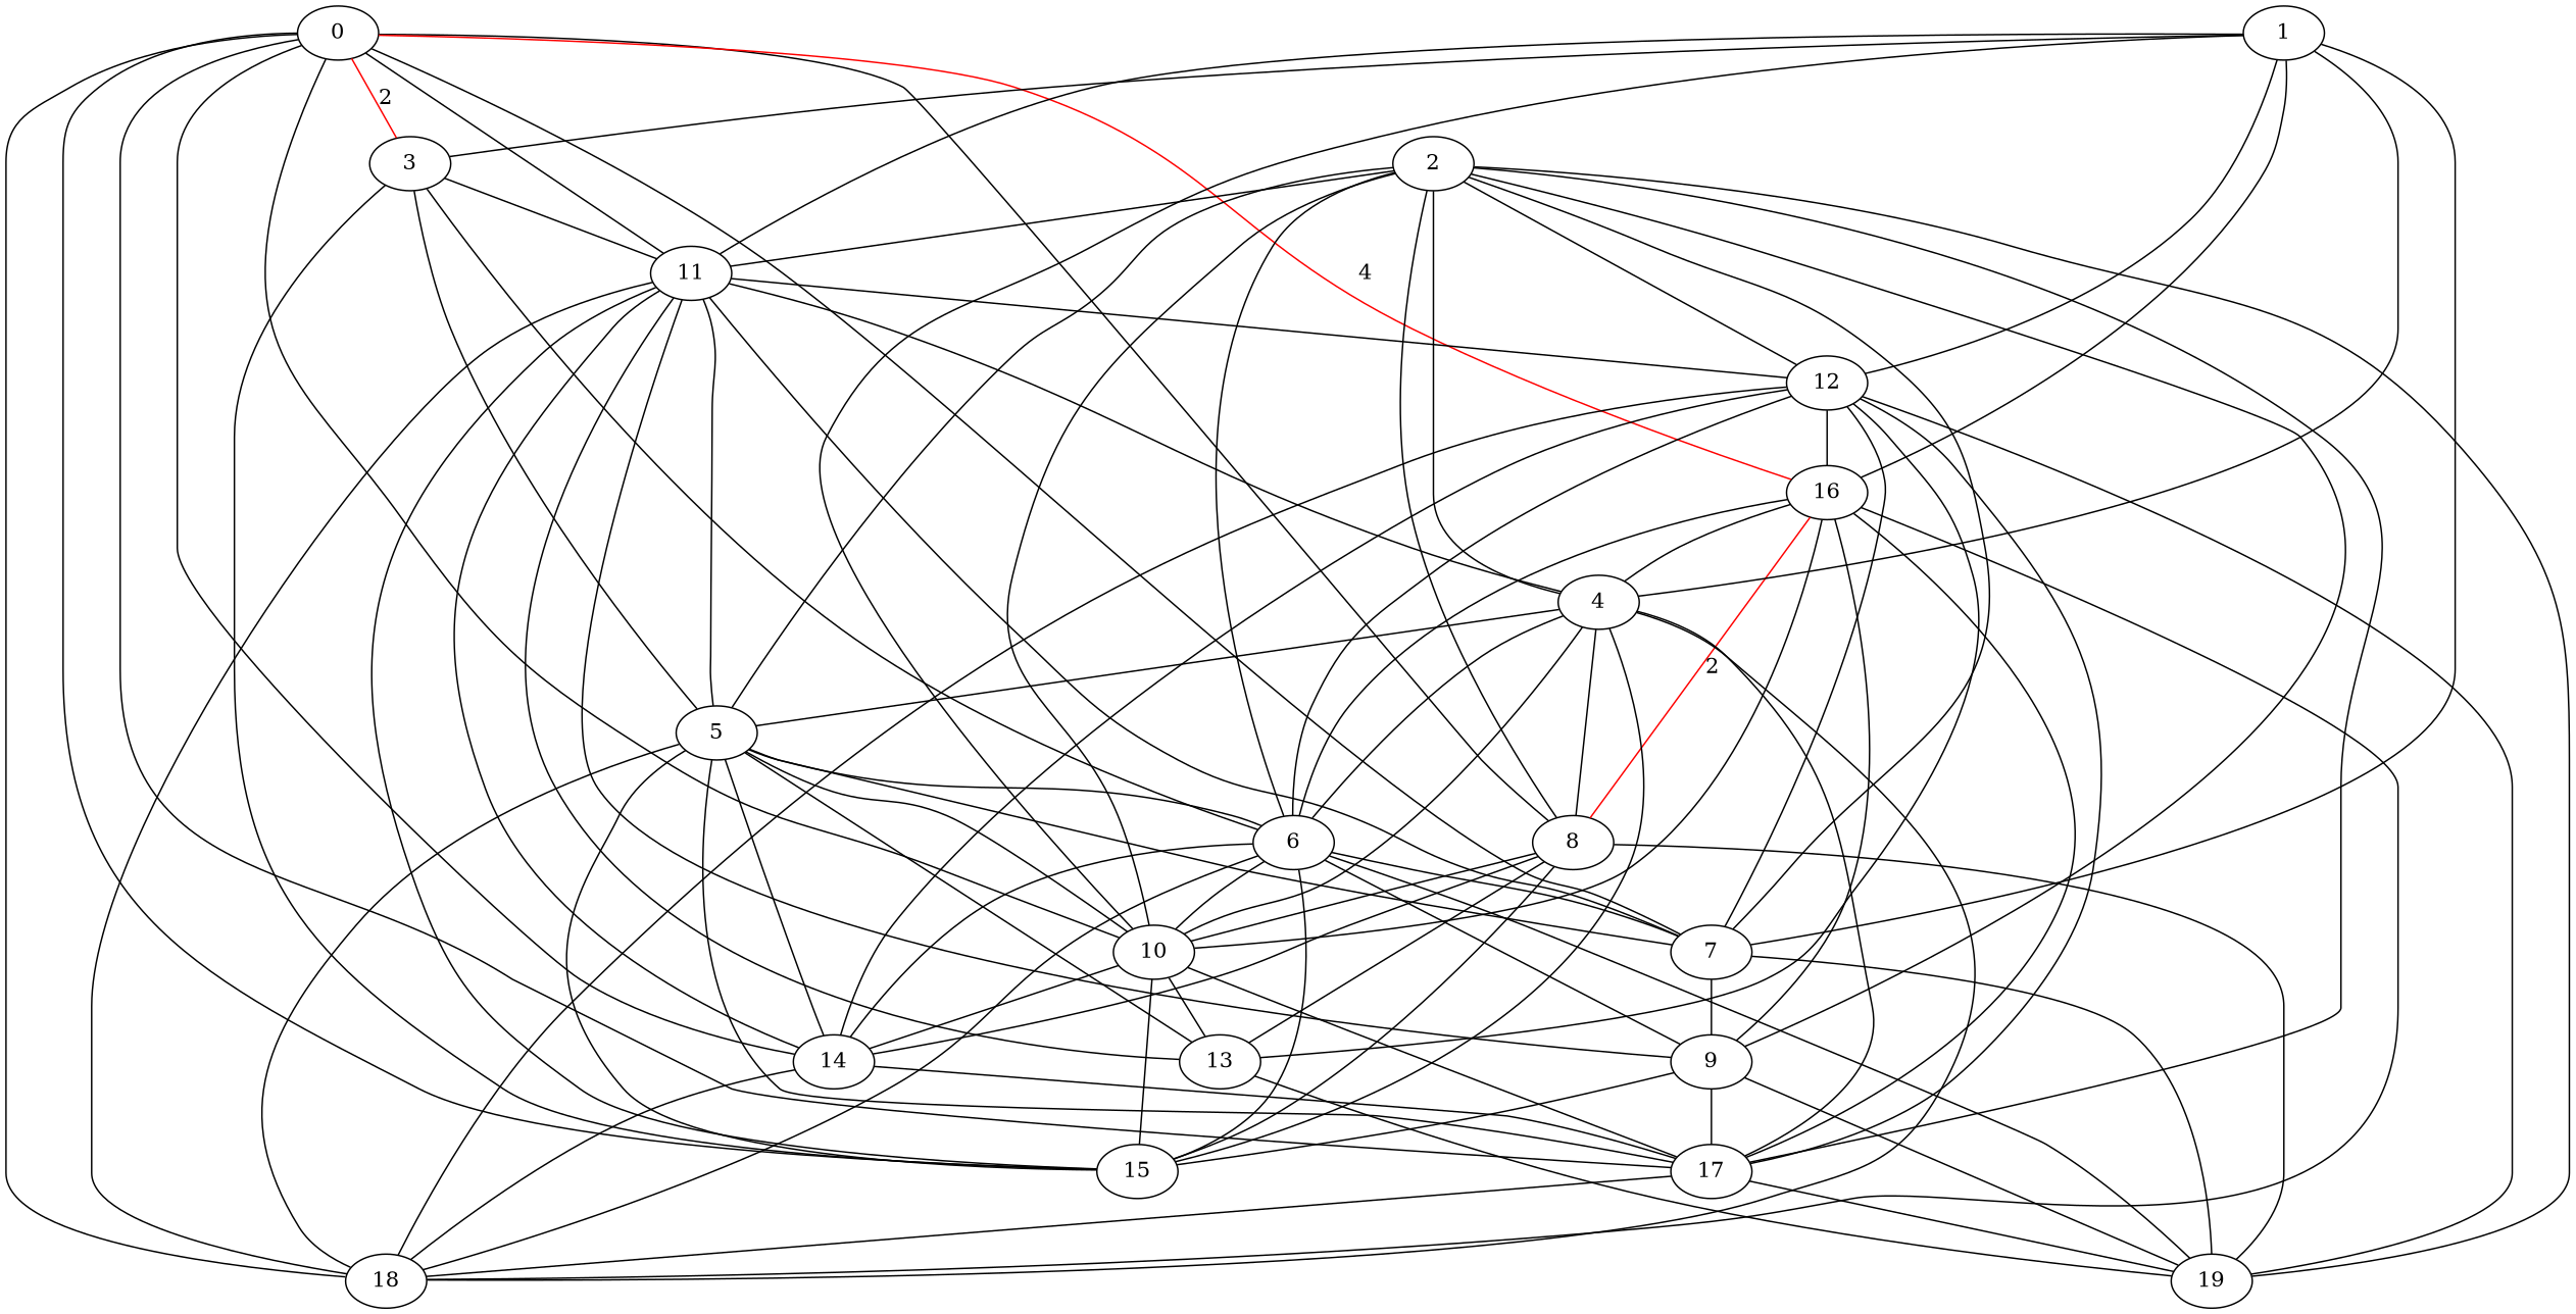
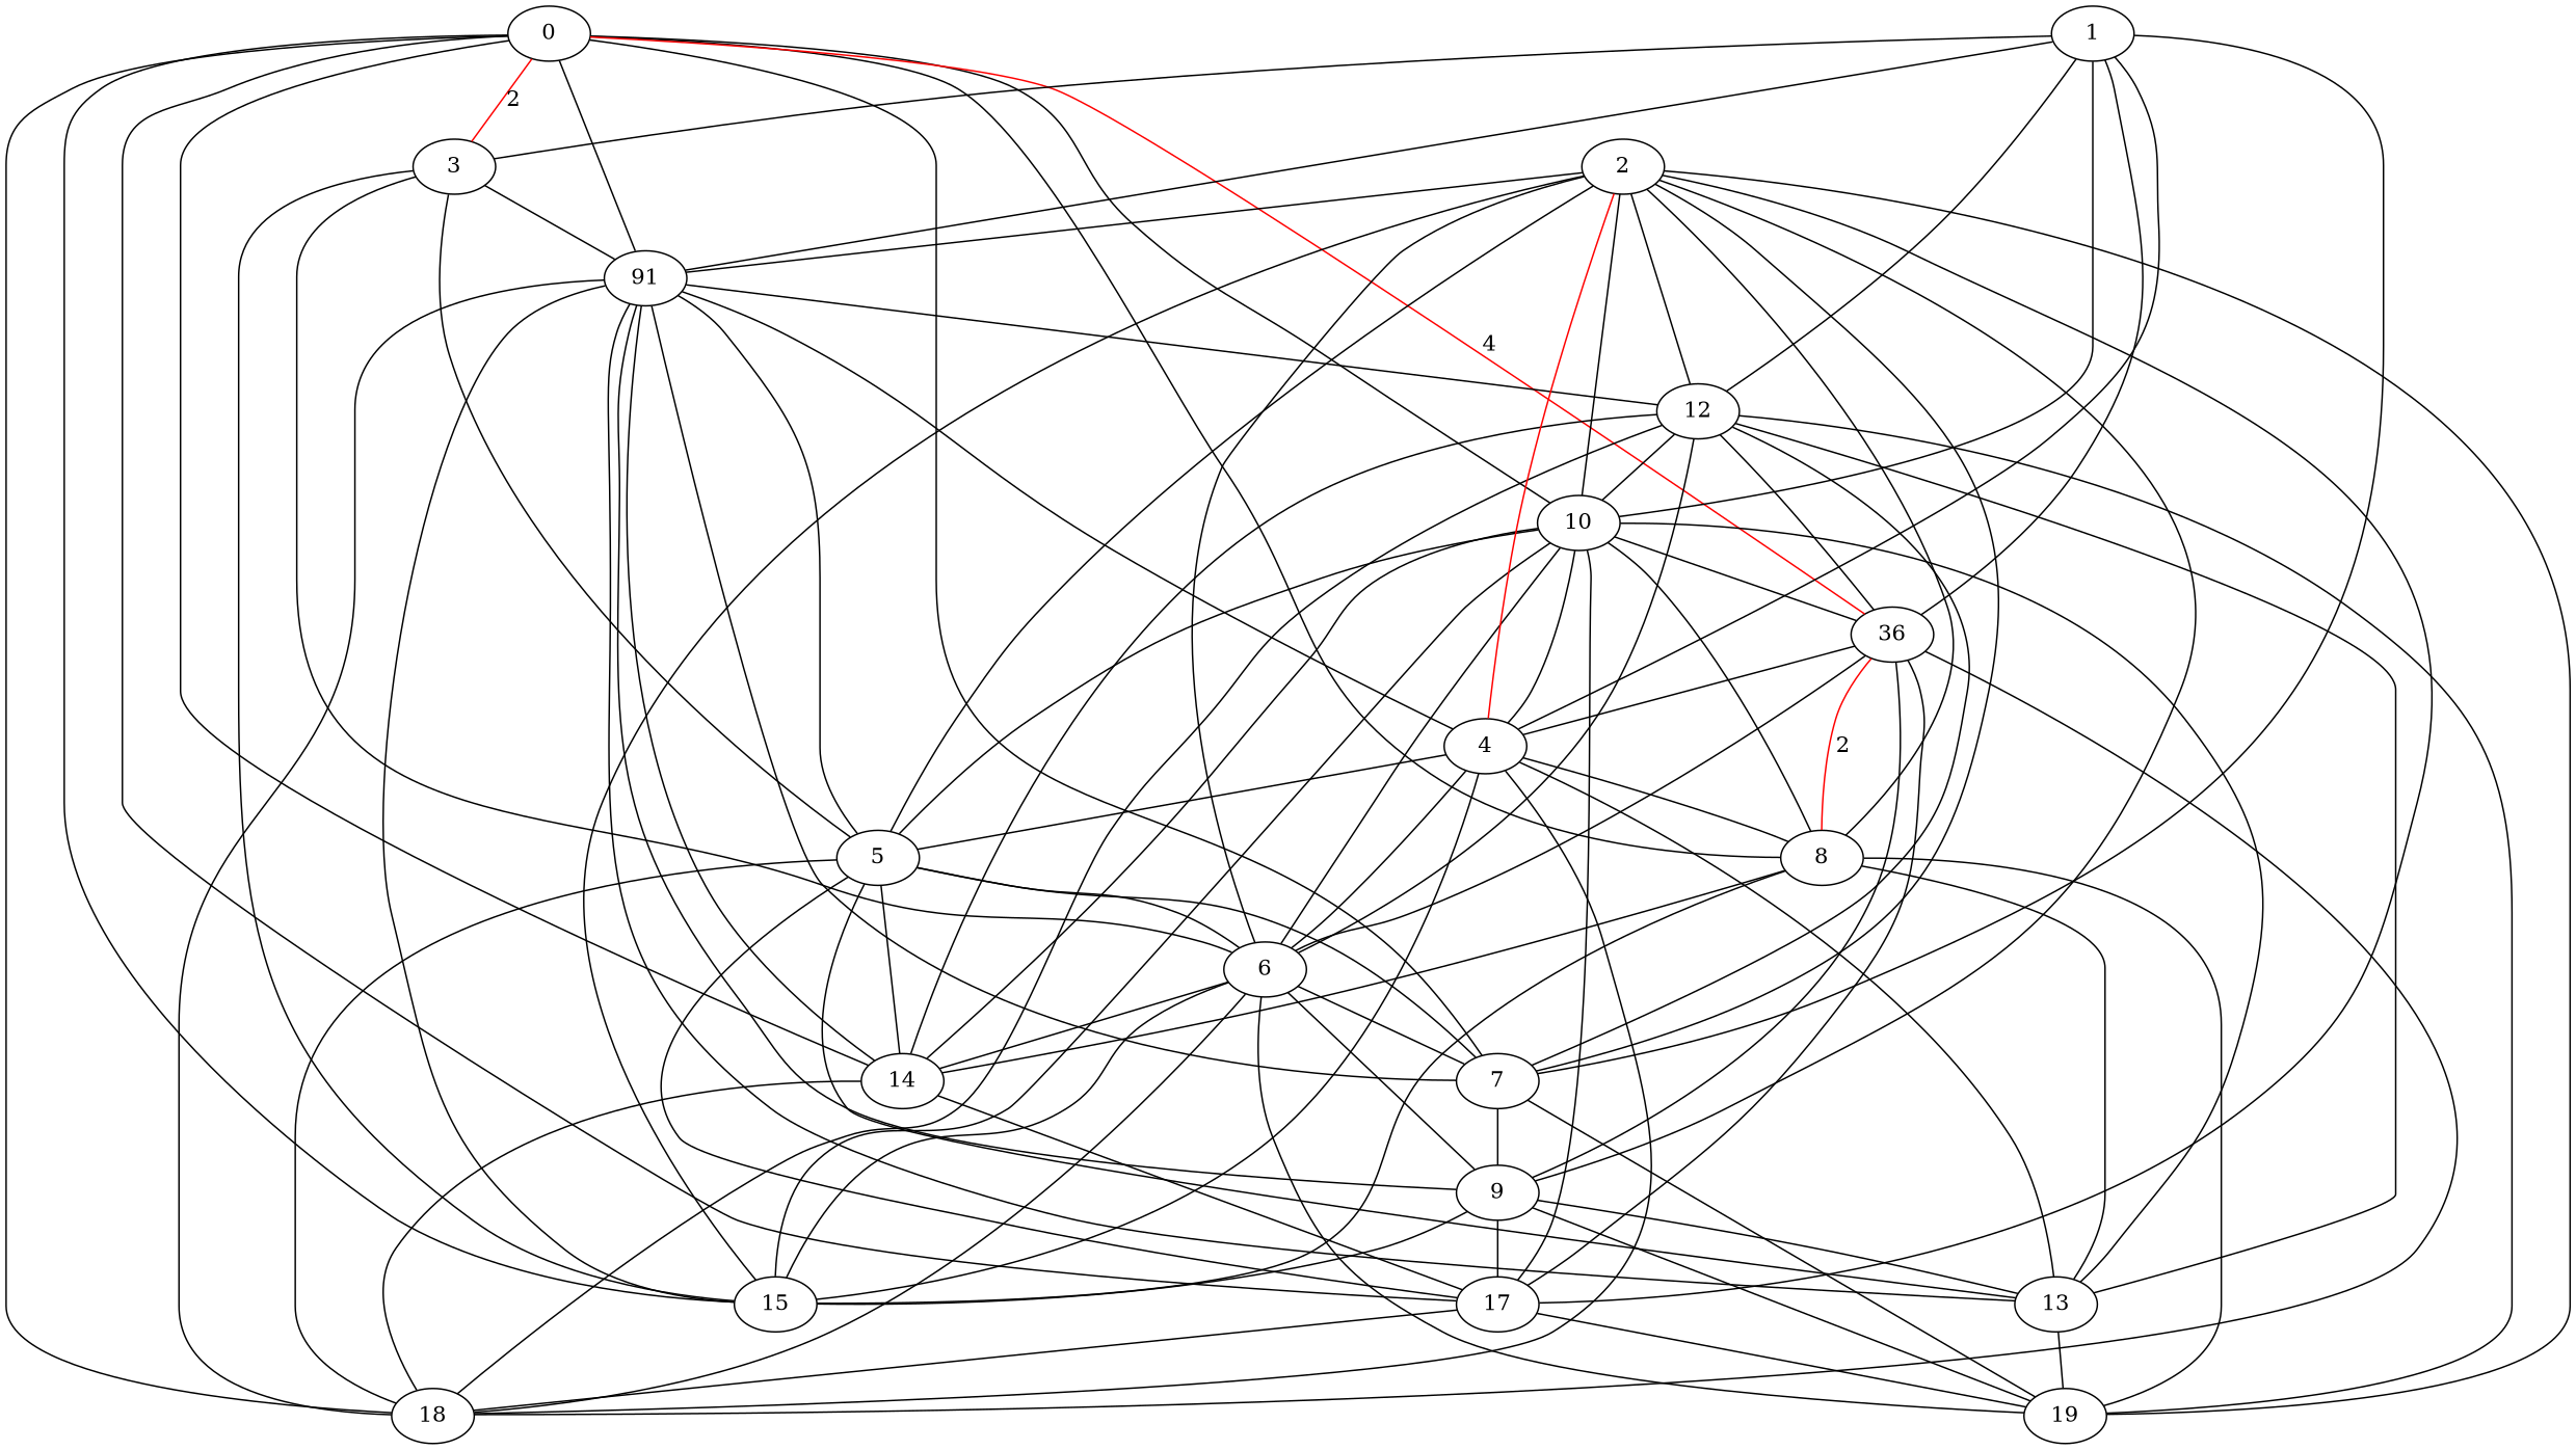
  graph {
    0
    3
    7
    8
    10
-   11
+   11 [label=91]
    14
    15
-   16
+   16 [label=36]
    17
    18
    5
    6
    4
    12
    9
    19
    13
    1
    2
    0 -- 3 [color=red label=2]
    0 -- 7
    0 -- 8
    0 -- 10
    0 -- 11
    0 -- 14
    0 -- 15
    0 -- 16 [color=red label=4]
    0 -- 17
    0 -- 18
    3 -- 11
    3 -- 15
    3 -- 5
    3 -- 6
    7 -- 11
    7 -- 12
    7 -- 9
    7 -- 19
    8 -- 10
    8 -- 14
    8 -- 15
    8 -- 16 [color=red label=2]
    8 -- 19
    8 -- 13
    10 -- 14
    10 -- 15
    10 -- 16
    10 -- 17
    10 -- 13
    11 -- 14
    11 -- 15
    11 -- 18
    11 -- 12
    11 -- 13
    14 -- 17
    14 -- 18
    16 -- 17
    16 -- 18
    16 -- 4
    17 -- 18
    17 -- 19
    5 -- 7
    5 -- 10
    5 -- 11
    5 -- 14
    5 -- 17
    5 -- 18
    5 -- 6
    5 -- 13
    6 -- 7
    6 -- 10
    6 -- 14
    6 -- 15
    6 -- 16
    6 -- 18
    6 -- 12
    6 -- 9
    6 -- 19
    4 -- 8
    4 -- 10
    4 -- 11
    4 -- 15
-   4 -- 17
+   4 -- 13
    4 -- 18
    4 -- 5
    4 -- 6
    12 -- 14
    12 -- 16
-   12 -- 17
+   12 -- 10
    12 -- 18
    12 -- 19
    12 -- 13
    9 -- 11
    9 -- 15
    9 -- 16
    9 -- 17
    9 -- 19
+   9 -- 13
    13 -- 19
    1 -- 3
    1 -- 7
    1 -- 10
    1 -- 11
    1 -- 16
    1 -- 4
    1 -- 12
    2 -- 7
    2 -- 8
    2 -- 10
    2 -- 11
-   5 -- 15
+   2 -- 15
    2 -- 17
    2 -- 5
    2 -- 6
-   2 -- 4
+   2 -- 4 [color=red]
    2 -- 12
    2 -- 9
    2 -- 19
  }
